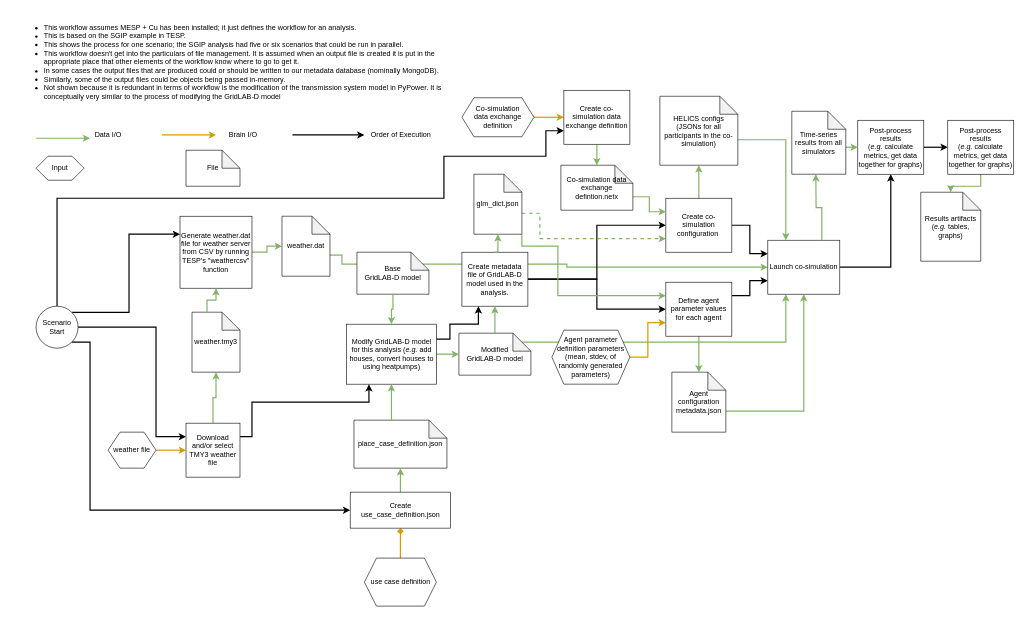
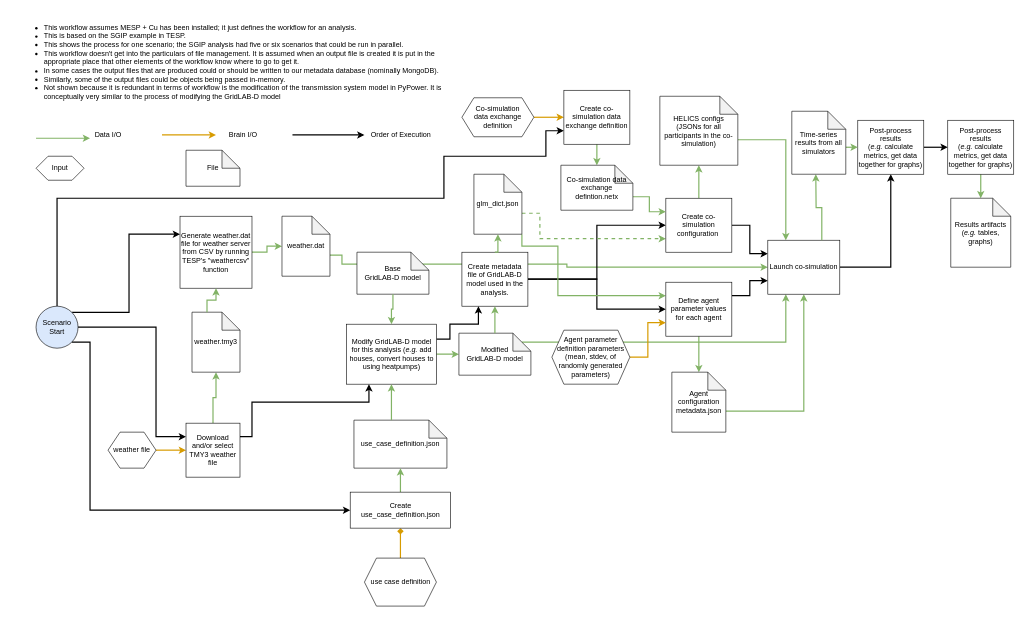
  <mxCell id="0" />
  <mxCell id="1" parent="0" />
  <mxCell id="2" value="&lt;div style=&quot;text-align: left;&quot;&gt;&lt;ul&gt;&lt;li&gt;&lt;span style=&quot;background-color: initial;&quot;&gt;This workflow assumes MESP + Cu has been installed; it just defines the workflow for an analysis.&lt;/span&gt;&lt;/li&gt;&lt;li&gt;&lt;span style=&quot;background-color: initial;&quot;&gt;This is based on the SGIP example in TESP.&lt;/span&gt;&lt;/li&gt;&lt;li&gt;&lt;span style=&quot;background-color: initial;&quot;&gt;This shows the process for one scenario; the SGIP analysis had five or six scenarios that could be run in parallel.&lt;/span&gt;&lt;/li&gt;&lt;li&gt;&lt;span style=&quot;background-color: initial;&quot;&gt;This workflow doesn't get into the particulars of file management. It is assumed when an output file is created it is put in the&lt;br&gt;appropriate place that other elements of the workflow know where to go to get it.&lt;/span&gt;&lt;/li&gt;&lt;li&gt;&lt;span style=&quot;background-color: initial;&quot;&gt;In some cases the output files that are produced could or should be written to our metadata database (nominally MongoDB).&lt;/span&gt;&lt;/li&gt;&lt;li&gt;Similarly, some of the output files could be objects being passed in-memory.&amp;nbsp;&lt;/li&gt;&lt;li&gt;Not shown because it is redundant in terms of workflow is the modification of the transmission system model in PyPower. It is&amp;nbsp;&lt;br&gt;conceptually very similar to the process of modifying the GridLAB-D model&lt;/li&gt;&lt;/ul&gt;&lt;/div&gt;&lt;div style=&quot;text-align: left;&quot;&gt;&lt;span style=&quot;background-color: initial;&quot;&gt;&lt;br&gt;&lt;/span&gt;&lt;/div&gt;" style="text;html=1;align=center;verticalAlign=middle;resizable=0;points=[];autosize=1;strokeColor=none;fillColor=none;" parent="1" vertex="1"><mxGeometry x="20.25" y="20" width="730" height="180" as="geometry" /></mxCell>
  <mxCell id="3" style="edgeStyle=orthogonalEdgeStyle;rounded=0;orthogonalLoop=1;jettySize=auto;html=1;fillColor=#d5e8d4;strokeColor=#82b366;strokeWidth=2;" parent="1" source="4" target="6" edge="1"><mxGeometry relative="1" as="geometry"><mxPoint x="479" y="470" as="targetPoint" /></mxGeometry></mxCell>
  <mxCell id="4" value="Generate weather.dat file for weather server from CSV by running TESP's &quot;weathercsv&quot; function" style="whiteSpace=wrap;html=1;aspect=fixed;" parent="1" vertex="1"><mxGeometry x="299" y="360" width="120" height="120" as="geometry" /></mxCell>
  <mxCell id="5" style="edgeStyle=orthogonalEdgeStyle;rounded=0;orthogonalLoop=1;jettySize=auto;html=1;exitX=0;exitY=0;exitDx=80;exitDy=65;exitPerimeter=0;entryX=0;entryY=0.5;entryDx=0;entryDy=0;fillColor=#d5e8d4;strokeColor=#82b366;strokeWidth=2;" parent="1" source="6" target="66" edge="1"><mxGeometry relative="1" as="geometry"><Array as="points"><mxPoint x="569" y="425" /><mxPoint x="569" y="440" /><mxPoint x="944" y="440" /><mxPoint x="944" y="445" /></Array></mxGeometry></mxCell>
  <mxCell id="6" value="weather.dat" style="shape=note;whiteSpace=wrap;html=1;backgroundOutline=1;darkOpacity=0.05;" parent="1" vertex="1"><mxGeometry x="469" y="360" width="80" height="100" as="geometry" /></mxCell>
  <mxCell id="7" style="edgeStyle=orthogonalEdgeStyle;rounded=0;orthogonalLoop=1;jettySize=auto;html=1;fillColor=#d5e8d4;strokeColor=#82b366;strokeWidth=2;" parent="1" edge="1"><mxGeometry relative="1" as="geometry"><mxPoint x="59" y="230" as="sourcePoint" /><mxPoint x="149" y="230" as="targetPoint" /></mxGeometry></mxCell>
  <mxCell id="8" value="Data I/O" style="text;html=1;align=center;verticalAlign=middle;resizable=0;points=[];autosize=1;strokeColor=none;fillColor=none;" parent="1" vertex="1"><mxGeometry x="144" y="210" width="70" height="30" as="geometry" /></mxCell>
  <mxCell id="9" value="Order of Execution" style="text;html=1;align=center;verticalAlign=middle;resizable=0;points=[];autosize=1;strokeColor=none;fillColor=none;" parent="1" vertex="1"><mxGeometry x="606.5" y="210" width="120" height="30" as="geometry" /></mxCell>
  <mxCell id="10" style="edgeStyle=orthogonalEdgeStyle;rounded=0;orthogonalLoop=1;jettySize=auto;html=1;entryX=0;entryY=0.5;entryDx=0;entryDy=0;strokeWidth=2;fillColor=#ffe6cc;strokeColor=#d79b00;" parent="1" source="11" target="33" edge="1"><mxGeometry relative="1" as="geometry" /></mxCell>
  <mxCell id="11" value="weather file" style="shape=hexagon;perimeter=hexagonPerimeter2;whiteSpace=wrap;html=1;fixedSize=1;" parent="1" vertex="1"><mxGeometry x="179" y="720" width="80" height="60" as="geometry" /></mxCell>
  <mxCell id="12" value="Input" style="shape=hexagon;perimeter=hexagonPerimeter2;whiteSpace=wrap;html=1;fixedSize=1;" parent="1" vertex="1"><mxGeometry x="59" y="260" width="80" height="40" as="geometry" /></mxCell>
  <mxCell id="13" value="File" style="shape=note;whiteSpace=wrap;html=1;backgroundOutline=1;darkOpacity=0.05;" parent="1" vertex="1"><mxGeometry x="309" y="250" width="90" height="60" as="geometry" /></mxCell>
  <mxCell id="14" style="edgeStyle=orthogonalEdgeStyle;rounded=0;orthogonalLoop=1;jettySize=auto;html=1;exitX=1;exitY=0.5;exitDx=0;exitDy=0;entryX=0;entryY=0.5;entryDx=0;entryDy=0;strokeWidth=2;" parent="1" source="16" target="23" edge="1"><mxGeometry relative="1" as="geometry" /></mxCell>
  <mxCell id="15" style="edgeStyle=orthogonalEdgeStyle;rounded=0;orthogonalLoop=1;jettySize=auto;html=1;exitX=1;exitY=0.5;exitDx=0;exitDy=0;strokeWidth=2;" parent="1" source="16" target="54" edge="1"><mxGeometry relative="1" as="geometry" /></mxCell>
  <mxCell id="16" value="Create metadata file of GridLAB-D model used in the analysis." style="rounded=0;whiteSpace=wrap;html=1;" parent="1" vertex="1"><mxGeometry x="769" y="420" width="110" height="90" as="geometry" /></mxCell>
  <mxCell id="17" style="edgeStyle=orthogonalEdgeStyle;rounded=0;orthogonalLoop=1;jettySize=auto;html=1;exitX=1;exitY=1;exitDx=0;exitDy=0;exitPerimeter=0;entryX=0;entryY=0.25;entryDx=0;entryDy=0;fillColor=#d5e8d4;strokeColor=#82b366;strokeWidth=2;" parent="1" source="19" target="54" edge="1"><mxGeometry relative="1" as="geometry"><Array as="points"><mxPoint x="869" y="410" /><mxPoint x="929" y="410" /><mxPoint x="929" y="493" /></Array></mxGeometry></mxCell>
  <mxCell id="18" style="edgeStyle=orthogonalEdgeStyle;rounded=0;orthogonalLoop=1;jettySize=auto;html=1;exitX=0;exitY=0;exitDx=80;exitDy=65;exitPerimeter=0;entryX=0;entryY=0.75;entryDx=0;entryDy=0;fillColor=#d5e8d4;strokeColor=#82b366;strokeWidth=2;dashed=1;" parent="1" source="19" target="23" edge="1"><mxGeometry relative="1" as="geometry"><Array as="points"><mxPoint x="899" y="355" /><mxPoint x="899" y="398" /></Array></mxGeometry></mxCell>
  <mxCell id="19" value="glm_dict.json" style="shape=note;whiteSpace=wrap;html=1;backgroundOutline=1;darkOpacity=0.05;" parent="1" vertex="1"><mxGeometry x="789" y="290" width="80" height="100" as="geometry" /></mxCell>
  <mxCell id="20" style="edgeStyle=orthogonalEdgeStyle;rounded=0;orthogonalLoop=1;jettySize=auto;html=1;fillColor=#d5e8d4;strokeColor=#82b366;strokeWidth=2;entryX=0.5;entryY=1;entryDx=0;entryDy=0;entryPerimeter=0;exitX=0.5;exitY=0;exitDx=0;exitDy=0;" parent="1" source="16" target="19" edge="1"><mxGeometry relative="1" as="geometry"><mxPoint x="449" y="420" as="sourcePoint" /><mxPoint x="449" y="360" as="targetPoint" /></mxGeometry></mxCell>
  <mxCell id="21" style="edgeStyle=orthogonalEdgeStyle;rounded=0;orthogonalLoop=1;jettySize=auto;html=1;exitX=0.5;exitY=0;exitDx=0;exitDy=0;fillColor=#d5e8d4;strokeColor=#82b366;strokeWidth=2;" parent="1" source="23" target="51" edge="1"><mxGeometry relative="1" as="geometry" /></mxCell>
  <mxCell id="22" style="edgeStyle=orthogonalEdgeStyle;rounded=0;orthogonalLoop=1;jettySize=auto;html=1;exitX=1;exitY=0.5;exitDx=0;exitDy=0;entryX=0;entryY=0.25;entryDx=0;entryDy=0;strokeWidth=2;" parent="1" source="23" target="66" edge="1"><mxGeometry relative="1" as="geometry" /></mxCell>
  <mxCell id="23" value="Create co-simulation configuration&amp;nbsp;" style="rounded=0;whiteSpace=wrap;html=1;" parent="1" vertex="1"><mxGeometry x="1109" y="330" width="110" height="90" as="geometry" /></mxCell>
  <mxCell id="24" style="edgeStyle=orthogonalEdgeStyle;rounded=0;orthogonalLoop=1;jettySize=auto;html=1;strokeWidth=2;fillColor=#d5e8d4;strokeColor=#82b366;" parent="1" source="26" target="43" edge="1"><mxGeometry relative="1" as="geometry"><mxPoint x="779" y="590" as="targetPoint" /></mxGeometry></mxCell>
  <mxCell id="25" style="edgeStyle=orthogonalEdgeStyle;rounded=0;orthogonalLoop=1;jettySize=auto;html=1;exitX=1;exitY=0.25;exitDx=0;exitDy=0;entryX=0.25;entryY=1;entryDx=0;entryDy=0;strokeWidth=2;" parent="1" source="26" target="16" edge="1"><mxGeometry relative="1" as="geometry"><Array as="points"><mxPoint x="749" y="565" /><mxPoint x="749" y="540" /><mxPoint x="797" y="540" /></Array></mxGeometry></mxCell>
  <mxCell id="26" value="Modify GridLAB-D model for this analysis (&lt;i&gt;e.g.&lt;/i&gt;&amp;nbsp;add houses, convert houses to using heatpumps)" style="rounded=0;whiteSpace=wrap;html=1;" parent="1" vertex="1"><mxGeometry x="576.5" y="540" width="150" height="100" as="geometry" /></mxCell>
- <mxCell id="27" value="place_case_definition.json" style="shape=note;whiteSpace=wrap;html=1;backgroundOutline=1;darkOpacity=0.05;" parent="1" vertex="1"><mxGeometry x="589" y="700" width="155" height="80" as="geometry" /></mxCell>
+ <mxCell id="27" value="use_case_definition.json" style="shape=note;whiteSpace=wrap;html=1;backgroundOutline=1;darkOpacity=0.05;" parent="1" vertex="1"><mxGeometry x="589" y="700" width="155" height="80" as="geometry" /></mxCell>
  <mxCell id="28" style="edgeStyle=orthogonalEdgeStyle;rounded=0;orthogonalLoop=1;jettySize=auto;html=1;fillColor=#d5e8d4;strokeColor=#82b366;strokeWidth=2;exitX=0;exitY=0;exitDx=62.5;exitDy=0;exitPerimeter=0;entryX=0.5;entryY=1;entryDx=0;entryDy=0;" parent="1" source="27" target="26" edge="1"><mxGeometry relative="1" as="geometry"><mxPoint x="719" y="750" as="sourcePoint" /><mxPoint x="809" y="750" as="targetPoint" /></mxGeometry></mxCell>
  <mxCell id="29" style="edgeStyle=orthogonalEdgeStyle;rounded=0;orthogonalLoop=1;jettySize=auto;html=1;entryX=0.5;entryY=1;entryDx=0;entryDy=0;fillColor=#ffe6cc;strokeColor=#d79b00;strokeWidth=2;endArrow=diamond;" parent="1" source="30" target="37" edge="1"><mxGeometry relative="1" as="geometry" /></mxCell>
  <mxCell id="30" value="use case definition" style="shape=hexagon;perimeter=hexagonPerimeter2;whiteSpace=wrap;html=1;fixedSize=1;" parent="1" vertex="1"><mxGeometry x="606.5" y="930" width="120" height="80" as="geometry" /></mxCell>
  <mxCell id="31" style="edgeStyle=orthogonalEdgeStyle;rounded=0;orthogonalLoop=1;jettySize=auto;html=1;strokeWidth=2;fillColor=#d5e8d4;strokeColor=#82b366;" parent="1" source="33" target="34" edge="1"><mxGeometry relative="1" as="geometry" /></mxCell>
  <mxCell id="32" style="edgeStyle=orthogonalEdgeStyle;rounded=0;orthogonalLoop=1;jettySize=auto;html=1;exitX=1;exitY=0.25;exitDx=0;exitDy=0;entryX=0.25;entryY=1;entryDx=0;entryDy=0;strokeWidth=2;" parent="1" source="33" target="26" edge="1"><mxGeometry relative="1" as="geometry"><Array as="points"><mxPoint x="419" y="728" /><mxPoint x="419" y="670" /><mxPoint x="614" y="670" /></Array></mxGeometry></mxCell>
  <mxCell id="33" value="Download and/or select TMY3 weather file" style="whiteSpace=wrap;html=1;aspect=fixed;" parent="1" vertex="1"><mxGeometry x="309" y="705" width="90" height="90" as="geometry" /></mxCell>
  <mxCell id="34" value="weather.tmy3" style="shape=note;whiteSpace=wrap;html=1;backgroundOutline=1;darkOpacity=0.05;" parent="1" vertex="1"><mxGeometry x="319" y="520" width="80" height="100" as="geometry" /></mxCell>
  <mxCell id="35" style="edgeStyle=orthogonalEdgeStyle;rounded=0;orthogonalLoop=1;jettySize=auto;html=1;fillColor=#d5e8d4;strokeColor=#82b366;strokeWidth=2;entryX=0.5;entryY=1;entryDx=0;entryDy=0;exitX=0;exitY=0;exitDx=25;exitDy=0;exitPerimeter=0;" parent="1" source="34" target="4" edge="1"><mxGeometry relative="1" as="geometry"><mxPoint x="639" y="540" as="sourcePoint" /><mxPoint x="639" y="480" as="targetPoint" /></mxGeometry></mxCell>
  <mxCell id="36" style="edgeStyle=orthogonalEdgeStyle;rounded=0;orthogonalLoop=1;jettySize=auto;html=1;exitX=0.5;exitY=0;exitDx=0;exitDy=0;entryX=0.5;entryY=1;entryDx=0;entryDy=0;entryPerimeter=0;fillColor=#d5e8d4;strokeColor=#82b366;strokeWidth=2;" parent="1" source="37" target="27" edge="1"><mxGeometry relative="1" as="geometry" /></mxCell>
  <mxCell id="37" value="Create use_case_definition.json" style="rounded=0;whiteSpace=wrap;html=1;" parent="1" vertex="1"><mxGeometry x="582.75" y="820" width="167.5" height="60" as="geometry" /></mxCell>
  <mxCell id="38" style="edgeStyle=orthogonalEdgeStyle;rounded=0;orthogonalLoop=1;jettySize=auto;html=1;fillColor=#ffe6cc;strokeColor=#d79b00;strokeWidth=2;" parent="1" edge="1"><mxGeometry relative="1" as="geometry"><mxPoint x="269" y="224.5" as="sourcePoint" /><mxPoint x="359" y="224.5" as="targetPoint" /></mxGeometry></mxCell>
  <mxCell id="39" value="Brain I/O" style="text;html=1;align=center;verticalAlign=middle;resizable=0;points=[];autosize=1;strokeColor=none;fillColor=none;" parent="1" vertex="1"><mxGeometry x="369" y="210" width="70" height="30" as="geometry" /></mxCell>
  <mxCell id="40" value="Base &lt;br&gt;GridLAB-D model" style="shape=note;whiteSpace=wrap;html=1;backgroundOutline=1;darkOpacity=0.05;" parent="1" vertex="1"><mxGeometry x="594" y="420" width="120" height="70" as="geometry" /></mxCell>
  <mxCell id="41" style="edgeStyle=orthogonalEdgeStyle;rounded=0;orthogonalLoop=1;jettySize=auto;html=1;fillColor=#d5e8d4;strokeColor=#82b366;strokeWidth=2;entryX=0.5;entryY=0;entryDx=0;entryDy=0;exitX=0.5;exitY=1;exitDx=0;exitDy=0;exitPerimeter=0;" parent="1" source="40" target="26" edge="1"><mxGeometry relative="1" as="geometry"><mxPoint x="489" y="540" as="sourcePoint" /><mxPoint x="489" y="480" as="targetPoint" /></mxGeometry></mxCell>
  <mxCell id="42" style="edgeStyle=orthogonalEdgeStyle;rounded=0;orthogonalLoop=1;jettySize=auto;html=1;entryX=0.25;entryY=1;entryDx=0;entryDy=0;fillColor=#d5e8d4;strokeColor=#82b366;strokeWidth=2;exitX=0;exitY=0;exitDx=105;exitDy=15;exitPerimeter=0;" parent="1" source="43" target="66" edge="1"><mxGeometry relative="1" as="geometry"><Array as="points"><mxPoint x="1309" y="570" /></Array></mxGeometry></mxCell>
  <mxCell id="43" value="Modified&lt;br&gt;GridLAB-D model" style="shape=note;whiteSpace=wrap;html=1;backgroundOutline=1;darkOpacity=0.05;" parent="1" vertex="1"><mxGeometry x="764" y="555" width="120" height="70" as="geometry" /></mxCell>
  <mxCell id="44" style="edgeStyle=orthogonalEdgeStyle;rounded=0;orthogonalLoop=1;jettySize=auto;html=1;fillColor=#d5e8d4;strokeColor=#82b366;strokeWidth=2;entryX=0.5;entryY=1;entryDx=0;entryDy=0;exitX=0.5;exitY=0;exitDx=0;exitDy=0;exitPerimeter=0;" parent="1" source="43" target="16" edge="1"><mxGeometry relative="1" as="geometry"><mxPoint x="664" y="500" as="sourcePoint" /><mxPoint x="664" y="550" as="targetPoint" /></mxGeometry></mxCell>
  <mxCell id="45" style="edgeStyle=orthogonalEdgeStyle;rounded=0;orthogonalLoop=1;jettySize=auto;html=1;exitX=1;exitY=0.5;exitDx=0;exitDy=0;entryX=0;entryY=0.25;entryDx=0;entryDy=0;strokeWidth=2;" parent="1" source="49" target="33" edge="1"><mxGeometry relative="1" as="geometry"><Array as="points"><mxPoint x="259" y="545" /><mxPoint x="259" y="728" /></Array></mxGeometry></mxCell>
  <mxCell id="46" style="edgeStyle=orthogonalEdgeStyle;rounded=0;orthogonalLoop=1;jettySize=auto;html=1;exitX=1;exitY=0;exitDx=0;exitDy=0;entryX=0;entryY=0.25;entryDx=0;entryDy=0;strokeWidth=2;" parent="1" source="49" target="4" edge="1"><mxGeometry relative="1" as="geometry" /></mxCell>
  <mxCell id="47" style="edgeStyle=orthogonalEdgeStyle;rounded=0;orthogonalLoop=1;jettySize=auto;html=1;exitX=1;exitY=1;exitDx=0;exitDy=0;entryX=0;entryY=0.5;entryDx=0;entryDy=0;strokeWidth=2;" parent="1" source="49" target="37" edge="1"><mxGeometry relative="1" as="geometry"><Array as="points"><mxPoint x="149" y="570" /><mxPoint x="149" y="850" /></Array></mxGeometry></mxCell>
  <mxCell id="48" style="edgeStyle=orthogonalEdgeStyle;rounded=0;orthogonalLoop=1;jettySize=auto;html=1;exitX=0.5;exitY=0;exitDx=0;exitDy=0;entryX=0;entryY=0.75;entryDx=0;entryDy=0;strokeWidth=2;" parent="1" source="49" target="60" edge="1"><mxGeometry relative="1" as="geometry"><Array as="points"><mxPoint x="94" y="330" /><mxPoint x="739" y="330" /><mxPoint x="739" y="260" /><mxPoint x="909" y="260" /><mxPoint x="909" y="218" /></Array></mxGeometry></mxCell>
- <mxCell id="49" value="Scenario&lt;br&gt;Start" style="ellipse;whiteSpace=wrap;html=1;aspect=fixed;" parent="1" vertex="1"><mxGeometry x="59" y="510" width="70" height="70" as="geometry" /></mxCell>
+ <mxCell id="49" value="Scenario&lt;br&gt;Start" style="ellipse;whiteSpace=wrap;html=1;aspect=fixed;fillColor=#dae8fc;" parent="1" vertex="1"><mxGeometry x="59" y="510" width="70" height="70" as="geometry" /></mxCell>
  <mxCell id="50" style="edgeStyle=orthogonalEdgeStyle;rounded=0;orthogonalLoop=1;jettySize=auto;html=1;exitX=0;exitY=0;exitDx=130;exitDy=72.5;exitPerimeter=0;entryX=0.25;entryY=0;entryDx=0;entryDy=0;fillColor=#d5e8d4;strokeColor=#82b366;strokeWidth=2;" parent="1" source="51" target="66" edge="1"><mxGeometry relative="1" as="geometry" /></mxCell>
  <mxCell id="51" value="HELICS configs (JSONs for all participants in the co-simulation)" style="shape=note;whiteSpace=wrap;html=1;backgroundOutline=1;darkOpacity=0.05;" parent="1" vertex="1"><mxGeometry x="1099" y="160" width="130" height="115" as="geometry" /></mxCell>
  <mxCell id="52" style="edgeStyle=orthogonalEdgeStyle;rounded=0;orthogonalLoop=1;jettySize=auto;html=1;exitX=0.5;exitY=1;exitDx=0;exitDy=0;entryX=0.5;entryY=0;entryDx=0;entryDy=0;entryPerimeter=0;strokeWidth=2;fillColor=#d5e8d4;strokeColor=#82b366;" parent="1" source="54" target="56" edge="1"><mxGeometry relative="1" as="geometry" /></mxCell>
  <mxCell id="53" style="edgeStyle=orthogonalEdgeStyle;rounded=0;orthogonalLoop=1;jettySize=auto;html=1;exitX=1;exitY=0.25;exitDx=0;exitDy=0;entryX=0;entryY=0.75;entryDx=0;entryDy=0;strokeWidth=2;" parent="1" source="54" target="66" edge="1"><mxGeometry relative="1" as="geometry" /></mxCell>
  <mxCell id="54" value="Define agent parameter values for each agent" style="rounded=0;whiteSpace=wrap;html=1;" parent="1" vertex="1"><mxGeometry x="1109" y="470" width="110" height="90" as="geometry" /></mxCell>
  <mxCell id="55" style="edgeStyle=orthogonalEdgeStyle;rounded=0;orthogonalLoop=1;jettySize=auto;html=1;exitX=0;exitY=0;exitDx=90;exitDy=65;exitPerimeter=0;entryX=0.5;entryY=1;entryDx=0;entryDy=0;fillColor=#d5e8d4;strokeColor=#82b366;strokeWidth=2;" parent="1" source="56" target="66" edge="1"><mxGeometry relative="1" as="geometry" /></mxCell>
  <mxCell id="56" value="Agent configuration metadata.json" style="shape=note;whiteSpace=wrap;html=1;backgroundOutline=1;darkOpacity=0.05;" parent="1" vertex="1"><mxGeometry x="1119" y="620" width="90" height="100" as="geometry" /></mxCell>
  <mxCell id="57" style="edgeStyle=orthogonalEdgeStyle;rounded=0;orthogonalLoop=1;jettySize=auto;html=1;exitX=1;exitY=0.5;exitDx=0;exitDy=0;strokeWidth=2;fillColor=#ffe6cc;strokeColor=#d79b00;" parent="1" source="58" target="60" edge="1"><mxGeometry relative="1" as="geometry" /></mxCell>
  <mxCell id="58" value="Co-simulation&lt;br&gt;data exchange&lt;br&gt;definition" style="shape=hexagon;perimeter=hexagonPerimeter2;whiteSpace=wrap;html=1;fixedSize=1;" parent="1" vertex="1"><mxGeometry x="769" y="162.5" width="120" height="65" as="geometry" /></mxCell>
  <mxCell id="59" style="edgeStyle=orthogonalEdgeStyle;rounded=0;orthogonalLoop=1;jettySize=auto;html=1;exitX=0.5;exitY=1;exitDx=0;exitDy=0;fillColor=#d5e8d4;strokeColor=#82b366;strokeWidth=2;" parent="1" source="60" target="62" edge="1"><mxGeometry relative="1" as="geometry" /></mxCell>
  <mxCell id="60" value="Create co-simulation data exchange definition" style="rounded=0;whiteSpace=wrap;html=1;" parent="1" vertex="1"><mxGeometry x="939" y="150" width="110" height="90" as="geometry" /></mxCell>
  <mxCell id="61" style="edgeStyle=orthogonalEdgeStyle;rounded=0;orthogonalLoop=1;jettySize=auto;html=1;exitX=0;exitY=0;exitDx=120;exitDy=52.5;exitPerimeter=0;entryX=0;entryY=0.25;entryDx=0;entryDy=0;strokeWidth=2;fillColor=#d5e8d4;strokeColor=#82b366;" parent="1" source="62" target="23" edge="1"><mxGeometry relative="1" as="geometry" /></mxCell>
  <mxCell id="62" value="Co-simulation data exchange defintion.netx" style="shape=note;whiteSpace=wrap;html=1;backgroundOutline=1;darkOpacity=0.05;" parent="1" vertex="1"><mxGeometry x="934" y="275" width="120" height="75" as="geometry" /></mxCell>
  <mxCell id="63" style="edgeStyle=orthogonalEdgeStyle;rounded=0;orthogonalLoop=1;jettySize=auto;html=1;entryX=0;entryY=0.75;entryDx=0;entryDy=0;strokeWidth=2;fillColor=#ffe6cc;strokeColor=#d79b00;" parent="1" source="64" target="54" edge="1"><mxGeometry relative="1" as="geometry" /></mxCell>
  <mxCell id="64" value="Agent parameter&lt;br&gt;definition parameters (mean, stdev, of randomly generated parameters)" style="shape=hexagon;perimeter=hexagonPerimeter2;whiteSpace=wrap;html=1;fixedSize=1;" parent="1" vertex="1"><mxGeometry x="919" y="550" width="130" height="90" as="geometry" /></mxCell>
  <mxCell id="65" style="edgeStyle=orthogonalEdgeStyle;rounded=0;orthogonalLoop=1;jettySize=auto;html=1;entryX=0.5;entryY=1;entryDx=0;entryDy=0;strokeWidth=2;" parent="1" source="66" target="68" edge="1"><mxGeometry relative="1" as="geometry" /></mxCell>
  <mxCell id="66" value="Launch co-simulation" style="rounded=0;whiteSpace=wrap;html=1;" parent="1" vertex="1"><mxGeometry x="1279" y="400" width="120" height="90" as="geometry" /></mxCell>
  <mxCell id="67" style="edgeStyle=orthogonalEdgeStyle;rounded=0;orthogonalLoop=1;jettySize=auto;html=1;exitX=1;exitY=0.5;exitDx=0;exitDy=0;entryX=0;entryY=0.5;entryDx=0;entryDy=0;strokeWidth=2;" parent="1" source="68" target="72" edge="1"><mxGeometry relative="1" as="geometry" /></mxCell>
  <mxCell id="68" value="Post-process results (&lt;i&gt;e.g.&lt;/i&gt;&amp;nbsp;calculate metrics, get data together for graphs)" style="rounded=0;whiteSpace=wrap;html=1;" parent="1" vertex="1"><mxGeometry x="1429" y="200" width="110" height="90" as="geometry" /></mxCell>
  <mxCell id="69" style="edgeStyle=orthogonalEdgeStyle;rounded=0;orthogonalLoop=1;jettySize=auto;html=1;exitX=0.75;exitY=0;exitDx=0;exitDy=0;fillColor=#d5e8d4;strokeColor=#82b366;strokeWidth=2;" parent="1" source="66" edge="1"><mxGeometry relative="1" as="geometry"><mxPoint x="1279" y="243" as="sourcePoint" /><mxPoint x="1359" y="290" as="targetPoint" /></mxGeometry></mxCell>
  <mxCell id="70" style="edgeStyle=orthogonalEdgeStyle;rounded=0;orthogonalLoop=1;jettySize=auto;html=1;exitX=1;exitY=0.5;exitDx=0;exitDy=0;entryX=0;entryY=0.5;entryDx=0;entryDy=0;fillColor=#d5e8d4;strokeColor=#82b366;strokeWidth=2;" parent="1" target="68" edge="1"><mxGeometry relative="1" as="geometry"><mxPoint x="1409" y="245" as="sourcePoint" /></mxGeometry></mxCell>
  <mxCell id="71" style="edgeStyle=orthogonalEdgeStyle;rounded=0;orthogonalLoop=1;jettySize=auto;html=1;exitX=0.5;exitY=1;exitDx=0;exitDy=0;entryX=0.5;entryY=0;entryDx=0;entryDy=0;entryPerimeter=0;strokeWidth=2;fillColor=#d5e8d4;strokeColor=#82b366;" parent="1" source="72" target="73" edge="1"><mxGeometry relative="1" as="geometry" /></mxCell>
  <mxCell id="72" value="Post-process results (&lt;i&gt;e.g.&lt;/i&gt;&amp;nbsp;calculate metrics, get data together for graphs)" style="rounded=0;whiteSpace=wrap;html=1;" parent="1" vertex="1"><mxGeometry x="1579" y="200" width="110" height="90" as="geometry" /></mxCell>
- <mxCell id="73" value="Results artifacts (&lt;i&gt;e.g.&amp;nbsp;&lt;/i&gt;tables, graphs)" style="shape=note;whiteSpace=wrap;html=1;backgroundOutline=1;darkOpacity=0.05;" parent="1" vertex="1"><mxGeometry x="1534" y="320" width="100" height="115" as="geometry" /></mxCell>
+ <mxCell id="73" value="Results artifacts (&lt;i&gt;e.g.&amp;nbsp;&lt;/i&gt;tables, graphs)" style="shape=note;whiteSpace=wrap;html=1;backgroundOutline=1;darkOpacity=0.05;" parent="1" vertex="1"><mxGeometry x="1584" y="330" width="100" height="115" as="geometry" /></mxCell>
  <mxCell id="74" value="Time-series results from all simulators" style="shape=note;whiteSpace=wrap;html=1;backgroundOutline=1;darkOpacity=0.05;" parent="1" vertex="1"><mxGeometry x="1319" y="185" width="90" height="105" as="geometry" /></mxCell>
  <mxCell id="75" style="edgeStyle=orthogonalEdgeStyle;rounded=0;orthogonalLoop=1;jettySize=auto;html=1;strokeWidth=2;" edge="1" parent="1"><mxGeometry relative="1" as="geometry"><mxPoint x="486.5" y="224.5" as="sourcePoint" /><mxPoint x="606.5" y="224.5" as="targetPoint" /></mxGeometry></mxCell>
